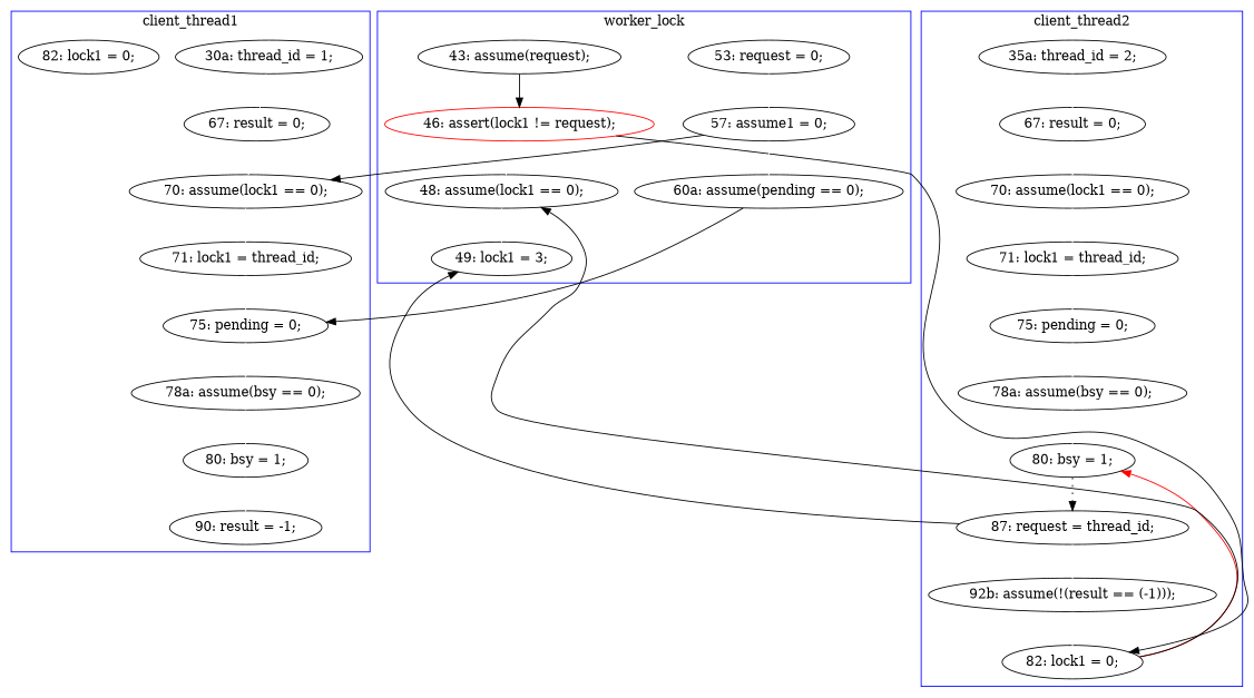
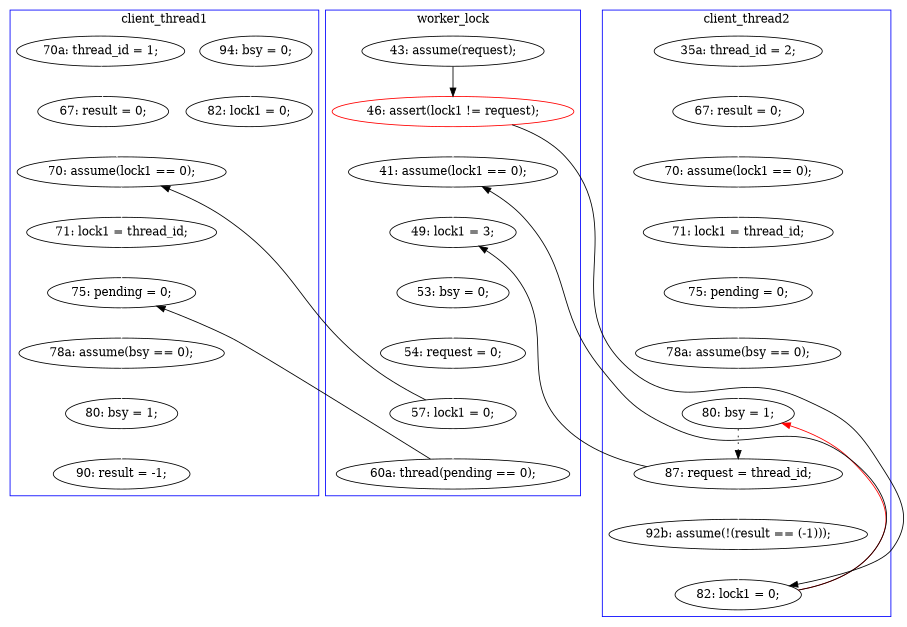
  digraph {
    fontname="DejaVu Serif"
    node [fontname="DejaVu Serif"]
    edge [color=white fontname="DejaVu Serif" style=solid]
    n1 [label="75: pending = 0;"]
    n2 [label="78a: assume(bsy == 0);"]
    n3 [label="80: bsy = 1;"]
    n4 [label="82: lock1 = 0;"]
    n5 [label="67: result = 0;"]
    n6 [label="70: assume(lock1 == 0);"]
    n7 [label="35a: thread_id = 2;"]
    n8 [label="87: request = thread_id;"]
    n9 [label="92b: assume(!(result == (-1)));"]
    n10 [label="71: lock1 = thread_id;"]
-   n11 [label="48: assume(lock1 == 0);"]
+   n11 [label="41: assume(lock1 == 0);"]
    n12 [label="49: lock1 = 3;"]
-   n14 [label="53: request = 0;"]
+   n13 [label="53: bsy = 0;"]
+   n14 [label="54: request = 0;"]
    n15 [color=red label="46: assert(lock1 != request);"]
    n16 [label="43: assume(request);"]
-   n17 [label="60a: assume(pending == 0);"]
-   n18 [label="57: assume1 = 0;"]
+   n17 [label="60a: thread(pending == 0);"]
+   n18 [label="57: lock1 = 0;"]
    n19 [label="90: result = -1;"]
+   n20 [label="94: bsy = 0;"]
    n21 [label="70: assume(lock1 == 0);"]
    n22 [label="71: lock1 = thread_id;"]
    n23 [label="75: pending = 0;"]
    n24 [label="78a: assume(bsy == 0);"]
-   n25 [label="30a: thread_id = 1;"]
+   n25 [label="70a: thread_id = 1;"]
    n26 [label="67: result = 0;"]
    n27 [label="80: bsy = 1;"]
    n28 [label="82: lock1 = 0;"]
    subgraph cluster_1 {
      color=blue
      label=client_thread2
      n1
      n2
      n3
      n4
      n5
      n6
      n7
      n8
      n9
      n10
    }
    subgraph cluster_2 {
      color=blue
      label=worker_lock
      n11
      n12
+     n13
      n14
      n15
      n16
      n17
      n18
    }
    subgraph cluster_3 {
      color=blue
      label=client_thread1
      n19
+     n20
      n21
      n22
      n23
      n24
      n25
      n26
      n27
      n28
    }
    n1 -> n2
    n2 -> n3
    n3 -> n8 [color=black style=dotted]
    n4 -> n3 [color=red constraint=false]
    n4 -> n11 [color=black constraint=false]
    n5 -> n6
    n6 -> n10
    n7 -> n5
    n8 -> n9
    n8 -> n12 [color=black constraint=false]
    n9 -> n4
    n10 -> n1
    n11 -> n12
+   n12 -> n13
+   n13 -> n14
    n14 -> n18
    n15 -> n4 [color=black constraint=false]
    n15 -> n11
    n16 -> n15 [color=black]
    n17 -> n23 [color=black constraint=false]
    n18 -> n17
    n18 -> n21 [color=black constraint=false]
+   n20 -> n28
    n21 -> n22
    n22 -> n23
    n23 -> n24
    n24 -> n27
    n25 -> n26
    n26 -> n21
    n27 -> n19
  }
